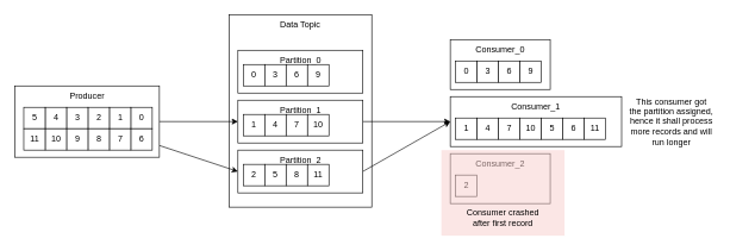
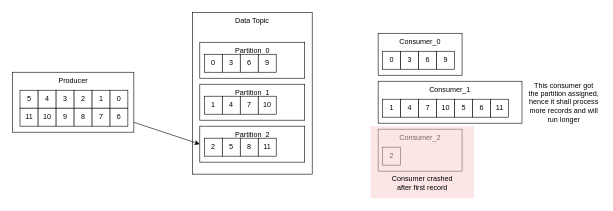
  <mxCell id="0" />
  <mxCell id="1" parent="0" />
  <mxCell id="2" value="Data Topic" style="rounded=0;whiteSpace=wrap;html=1;verticalAlign=top;" parent="1" vertex="1"><mxGeometry x="320" y="20" width="200" height="270" as="geometry" /></mxCell>
- <mxCell id="3" style="rounded=0;orthogonalLoop=1;jettySize=auto;html=1;" edge="1" parent="1" source="5" target="8"><mxGeometry relative="1" as="geometry" /></mxCell>
  <mxCell id="4" style="rounded=0;orthogonalLoop=1;jettySize=auto;html=1;entryX=0;entryY=0.5;entryDx=0;entryDy=0;" edge="1" parent="1" source="5" target="10"><mxGeometry relative="1" as="geometry" /></mxCell>
  <mxCell id="5" value="Producer" style="rounded=0;whiteSpace=wrap;html=1;verticalAlign=top;labelPosition=center;verticalLabelPosition=middle;align=center;" vertex="1" parent="1"><mxGeometry x="20" y="120" width="202.5" height="100" as="geometry" /></mxCell>
  <mxCell id="6" value="Partition_0" style="rounded=0;whiteSpace=wrap;html=1;verticalAlign=top;labelPosition=center;verticalLabelPosition=middle;align=center;" parent="1" vertex="1"><mxGeometry x="332.5" y="70" width="175" height="60" as="geometry" /></mxCell>
- <mxCell id="7" style="rounded=0;orthogonalLoop=1;jettySize=auto;html=1;entryX=0;entryY=0.5;entryDx=0;entryDy=0;" edge="1" parent="1" source="8" target="40"><mxGeometry relative="1" as="geometry" /></mxCell>
  <mxCell id="8" value="Partition_1" style="rounded=0;whiteSpace=wrap;html=1;verticalAlign=top;labelPosition=center;verticalLabelPosition=middle;align=center;" vertex="1" parent="1"><mxGeometry x="332.5" y="140" width="175" height="60" as="geometry" /></mxCell>
- <mxCell id="9" style="rounded=0;orthogonalLoop=1;jettySize=auto;html=1;entryX=0;entryY=0.5;entryDx=0;entryDy=0;exitX=1;exitY=0.5;exitDx=0;exitDy=0;" edge="1" parent="1" source="10" target="40"><mxGeometry relative="1" as="geometry" /></mxCell>
  <mxCell id="10" value="Partition_2" style="rounded=0;whiteSpace=wrap;html=1;verticalAlign=top;labelPosition=center;verticalLabelPosition=middle;align=center;" vertex="1" parent="1"><mxGeometry x="332.5" y="210" width="175" height="60" as="geometry" /></mxCell>
  <mxCell id="11" value="0" style="rounded=0;whiteSpace=wrap;html=1;verticalAlign=middle;" vertex="1" parent="1"><mxGeometry x="182.5" y="150" width="30" height="30" as="geometry" /></mxCell>
  <mxCell id="12" value="1" style="rounded=0;whiteSpace=wrap;html=1;verticalAlign=middle;" vertex="1" parent="1"><mxGeometry x="152.5" y="150" width="30" height="30" as="geometry" /></mxCell>
  <mxCell id="13" value="2" style="rounded=0;whiteSpace=wrap;html=1;verticalAlign=middle;" vertex="1" parent="1"><mxGeometry x="122.5" y="150" width="30" height="30" as="geometry" /></mxCell>
  <mxCell id="14" value="3" style="rounded=0;whiteSpace=wrap;html=1;verticalAlign=middle;" vertex="1" parent="1"><mxGeometry x="92.5" y="150" width="30" height="30" as="geometry" /></mxCell>
  <mxCell id="15" value="4" style="rounded=0;whiteSpace=wrap;html=1;verticalAlign=middle;" vertex="1" parent="1"><mxGeometry x="62.5" y="150" width="30" height="30" as="geometry" /></mxCell>
  <mxCell id="16" value="5" style="rounded=0;whiteSpace=wrap;html=1;verticalAlign=middle;" vertex="1" parent="1"><mxGeometry x="32.5" y="150" width="30" height="30" as="geometry" /></mxCell>
  <mxCell id="17" value="6" style="rounded=0;whiteSpace=wrap;html=1;verticalAlign=middle;" vertex="1" parent="1"><mxGeometry x="182.5" y="180" width="30" height="30" as="geometry" /></mxCell>
  <mxCell id="18" value="7" style="rounded=0;whiteSpace=wrap;html=1;verticalAlign=middle;" vertex="1" parent="1"><mxGeometry x="152.5" y="180" width="30" height="30" as="geometry" /></mxCell>
  <mxCell id="19" value="8" style="rounded=0;whiteSpace=wrap;html=1;verticalAlign=middle;" vertex="1" parent="1"><mxGeometry x="122.5" y="180" width="30" height="30" as="geometry" /></mxCell>
  <mxCell id="20" value="9" style="rounded=0;whiteSpace=wrap;html=1;verticalAlign=middle;" vertex="1" parent="1"><mxGeometry x="92.5" y="180" width="30" height="30" as="geometry" /></mxCell>
  <mxCell id="21" value="10" style="rounded=0;whiteSpace=wrap;html=1;verticalAlign=middle;" vertex="1" parent="1"><mxGeometry x="62.5" y="180" width="30" height="30" as="geometry" /></mxCell>
  <mxCell id="22" value="11" style="rounded=0;whiteSpace=wrap;html=1;verticalAlign=middle;" vertex="1" parent="1"><mxGeometry x="32.5" y="180" width="30" height="30" as="geometry" /></mxCell>
  <mxCell id="23" value="0" style="rounded=0;whiteSpace=wrap;html=1;verticalAlign=middle;" vertex="1" parent="1"><mxGeometry x="340" y="90" width="30" height="30" as="geometry" /></mxCell>
  <mxCell id="24" value="1" style="rounded=0;whiteSpace=wrap;html=1;verticalAlign=middle;" vertex="1" parent="1"><mxGeometry x="340" y="160" width="30" height="30" as="geometry" /></mxCell>
  <mxCell id="25" value="2" style="rounded=0;whiteSpace=wrap;html=1;verticalAlign=middle;" vertex="1" parent="1"><mxGeometry x="340" y="230" width="30" height="30" as="geometry" /></mxCell>
  <mxCell id="26" value="3" style="rounded=0;whiteSpace=wrap;html=1;verticalAlign=middle;" vertex="1" parent="1"><mxGeometry x="370" y="90" width="30" height="30" as="geometry" /></mxCell>
  <mxCell id="27" value="4" style="rounded=0;whiteSpace=wrap;html=1;verticalAlign=middle;" vertex="1" parent="1"><mxGeometry x="370" y="160" width="30" height="30" as="geometry" /></mxCell>
  <mxCell id="28" value="5" style="rounded=0;whiteSpace=wrap;html=1;verticalAlign=middle;" vertex="1" parent="1"><mxGeometry x="370" y="230" width="30" height="30" as="geometry" /></mxCell>
  <mxCell id="29" value="6" style="rounded=0;whiteSpace=wrap;html=1;verticalAlign=middle;" vertex="1" parent="1"><mxGeometry x="400" y="90" width="30" height="30" as="geometry" /></mxCell>
  <mxCell id="30" value="7" style="rounded=0;whiteSpace=wrap;html=1;verticalAlign=middle;" vertex="1" parent="1"><mxGeometry x="400" y="160" width="30" height="30" as="geometry" /></mxCell>
  <mxCell id="31" value="8" style="rounded=0;whiteSpace=wrap;html=1;verticalAlign=middle;" vertex="1" parent="1"><mxGeometry x="400" y="230" width="30" height="30" as="geometry" /></mxCell>
  <mxCell id="32" value="9" style="rounded=0;whiteSpace=wrap;html=1;verticalAlign=middle;" vertex="1" parent="1"><mxGeometry x="430" y="90" width="30" height="30" as="geometry" /></mxCell>
  <mxCell id="33" value="10" style="rounded=0;whiteSpace=wrap;html=1;verticalAlign=middle;" vertex="1" parent="1"><mxGeometry x="430" y="160" width="30" height="30" as="geometry" /></mxCell>
  <mxCell id="34" value="11" style="rounded=0;whiteSpace=wrap;html=1;verticalAlign=middle;" vertex="1" parent="1"><mxGeometry x="430" y="230" width="30" height="30" as="geometry" /></mxCell>
  <mxCell id="35" value="Consumer_0" style="rounded=0;whiteSpace=wrap;html=1;verticalAlign=top;labelPosition=center;verticalLabelPosition=middle;align=center;" vertex="1" parent="1"><mxGeometry x="630" y="55" width="140" height="70" as="geometry" /></mxCell>
  <mxCell id="36" value="0" style="rounded=0;whiteSpace=wrap;html=1;verticalAlign=middle;" vertex="1" parent="1"><mxGeometry x="637.5" y="85" width="30" height="30" as="geometry" /></mxCell>
  <mxCell id="37" value="3" style="rounded=0;whiteSpace=wrap;html=1;verticalAlign=middle;" vertex="1" parent="1"><mxGeometry x="667.5" y="85" width="30" height="30" as="geometry" /></mxCell>
  <mxCell id="38" value="6" style="rounded=0;whiteSpace=wrap;html=1;verticalAlign=middle;" vertex="1" parent="1"><mxGeometry x="697.5" y="85" width="30" height="30" as="geometry" /></mxCell>
  <mxCell id="39" value="9" style="rounded=0;whiteSpace=wrap;html=1;verticalAlign=middle;" vertex="1" parent="1"><mxGeometry x="727.5" y="85" width="30" height="30" as="geometry" /></mxCell>
  <mxCell id="40" value="Consumer_1" style="rounded=0;whiteSpace=wrap;html=1;verticalAlign=top;labelPosition=center;verticalLabelPosition=middle;align=center;" vertex="1" parent="1"><mxGeometry x="630" y="135" width="240" height="70" as="geometry" /></mxCell>
  <mxCell id="41" value="1" style="rounded=0;whiteSpace=wrap;html=1;verticalAlign=middle;" vertex="1" parent="1"><mxGeometry x="637.5" y="165" width="30" height="30" as="geometry" /></mxCell>
  <mxCell id="42" value="4" style="rounded=0;whiteSpace=wrap;html=1;verticalAlign=middle;" vertex="1" parent="1"><mxGeometry x="667.5" y="165" width="30" height="30" as="geometry" /></mxCell>
  <mxCell id="43" value="7" style="rounded=0;whiteSpace=wrap;html=1;verticalAlign=middle;" vertex="1" parent="1"><mxGeometry x="697.5" y="165" width="30" height="30" as="geometry" /></mxCell>
  <mxCell id="44" value="10" style="rounded=0;whiteSpace=wrap;html=1;verticalAlign=middle;" vertex="1" parent="1"><mxGeometry x="727.5" y="165" width="30" height="30" as="geometry" /></mxCell>
  <mxCell id="45" value="Consumer_2" style="rounded=0;whiteSpace=wrap;html=1;verticalAlign=top;labelPosition=center;verticalLabelPosition=middle;align=center;" vertex="1" parent="1"><mxGeometry x="630" y="215" width="140" height="70" as="geometry" /></mxCell>
  <mxCell id="46" value="2" style="rounded=0;whiteSpace=wrap;html=1;verticalAlign=middle;" vertex="1" parent="1"><mxGeometry x="637.5" y="245" width="30" height="30" as="geometry" /></mxCell>
  <mxCell id="47" value="5" style="rounded=0;whiteSpace=wrap;html=1;verticalAlign=middle;" vertex="1" parent="1"><mxGeometry x="757.5" y="165" width="30" height="30" as="geometry" /></mxCell>
  <mxCell id="48" value="6" style="rounded=0;whiteSpace=wrap;html=1;verticalAlign=middle;" vertex="1" parent="1"><mxGeometry x="787.5" y="165" width="30" height="30" as="geometry" /></mxCell>
  <mxCell id="49" value="11" style="rounded=0;whiteSpace=wrap;html=1;verticalAlign=middle;" vertex="1" parent="1"><mxGeometry x="817.5" y="165" width="30" height="30" as="geometry" /></mxCell>
  <mxCell id="50" value="" style="rounded=0;whiteSpace=wrap;html=1;verticalAlign=top;labelPosition=center;verticalLabelPosition=middle;align=center;fillColor=#f8cecc;strokeColor=none;gradientColor=none;opacity=50;" vertex="1" parent="1"><mxGeometry x="617.5" y="210" width="172.5" height="120" as="geometry" /></mxCell>
  <mxCell id="51" value="Consumer crashed after first record" style="rounded=0;whiteSpace=wrap;html=1;verticalAlign=middle;fillColor=none;strokeColor=none;" vertex="1" parent="1"><mxGeometry x="643.75" y="290" width="120" height="30" as="geometry" /></mxCell>
  <mxCell id="52" value="This consumer got the partition assigned, hence it shall process more records and will run longer" style="rounded=0;whiteSpace=wrap;html=1;verticalAlign=middle;fillColor=none;strokeColor=none;" vertex="1" parent="1"><mxGeometry x="880" y="155" width="120" height="30" as="geometry" /></mxCell>
